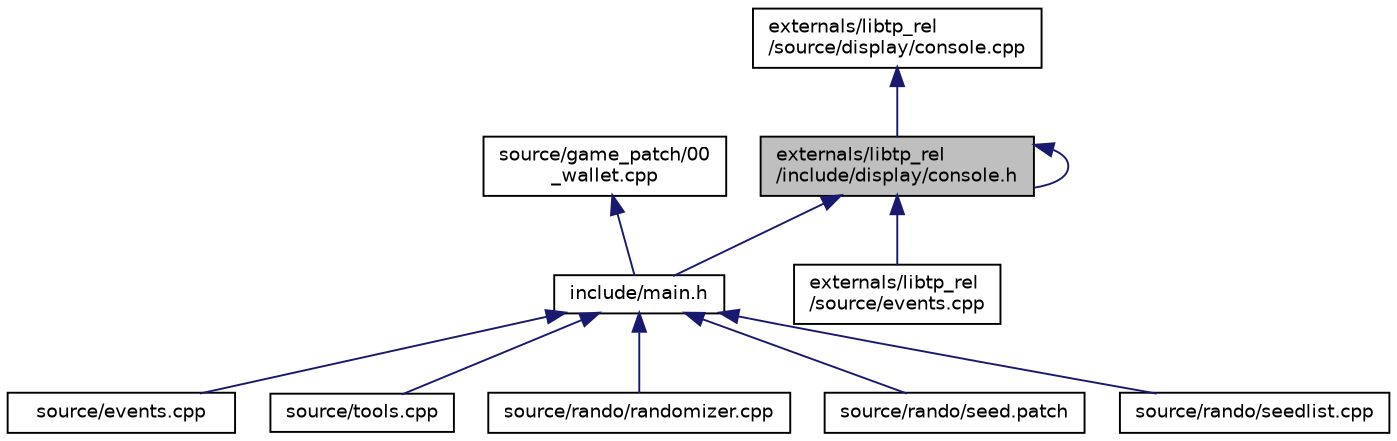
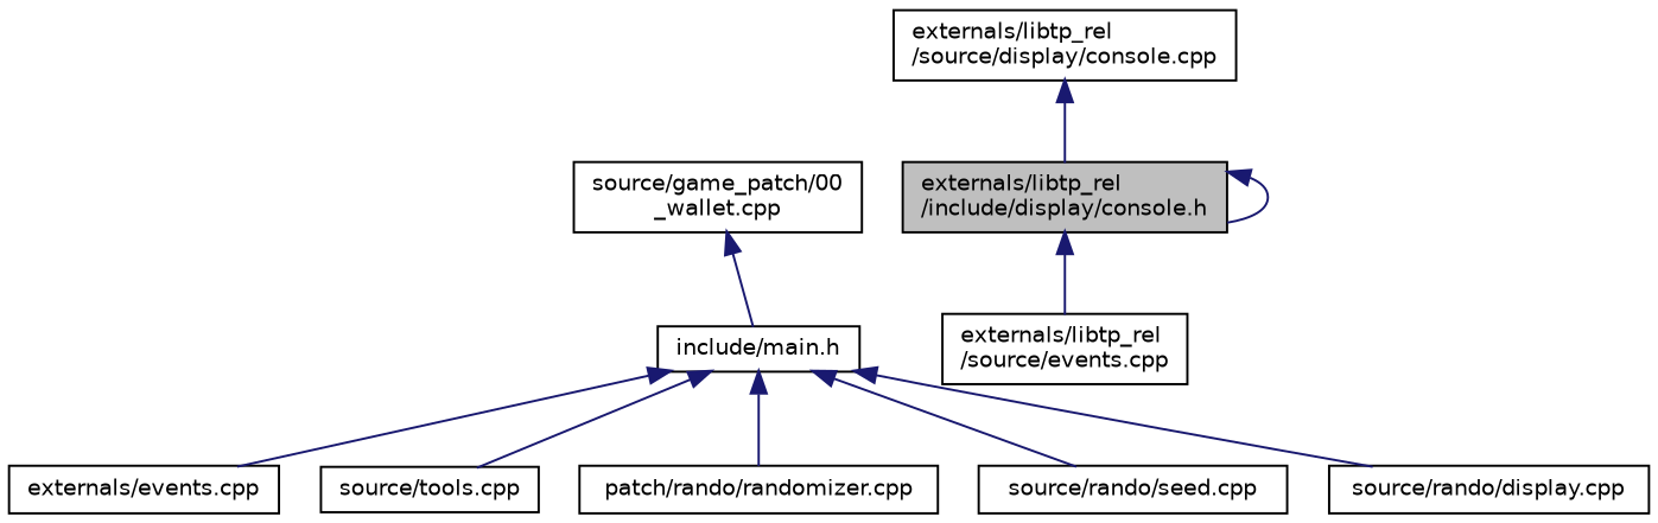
  digraph {
    node [color=black fillcolor=white fontname=Helvetica fontsize=10 shape=record style=filled]
    edge [color=midnightblue dir=back fontname=Helvetica fontsize=10 labelfontname=Helvetica labelfontsize=10 style=solid]
    n1 [fillcolor=grey75 fontcolor=black height=0.2 label="externals/libtp_rel\l/include/display/console.h" width=0.4]
    n2 [height=0.2 label="externals/libtp_rel\l/source/events.cpp" width=0.4]
    n3 [height=0.2 label="include/main.h" width=0.4]
    n4 [height=0.2 label="externals/libtp_rel\l/source/display/console.cpp" width=0.4]
-   n5 [height=0.2 label="source/events.cpp" width=0.4]
+   n5 [height=0.2 label="externals/events.cpp" width=0.4]
    n6 [height=0.2 label="source/tools.cpp" width=0.4]
-   n7 [height=0.2 label="source/rando/randomizer.cpp" width=0.4]
-   n8 [height=0.2 label="source/rando/seed.patch" width=0.4]
-   n9 [height=0.2 label="source/rando/seedlist.cpp" width=0.4]
+   n7 [height=0.2 label="patch/rando/randomizer.cpp" width=0.4]
+   n8 [height=0.2 label="source/rando/seed.cpp" width=0.4]
+   n9 [height=0.2 label="source/rando/display.cpp" width=0.4]
    n10 [height=0.2 label="source/game_patch/00\l_wallet.cpp" width=0.4]
    n1 -> n1
    n1 -> n2
-   n1 -> n3
    n3 -> n5
    n3 -> n6
    n3 -> n7
    n3 -> n8
    n3 -> n9
    n4 -> n1
    n10 -> n3
  }
